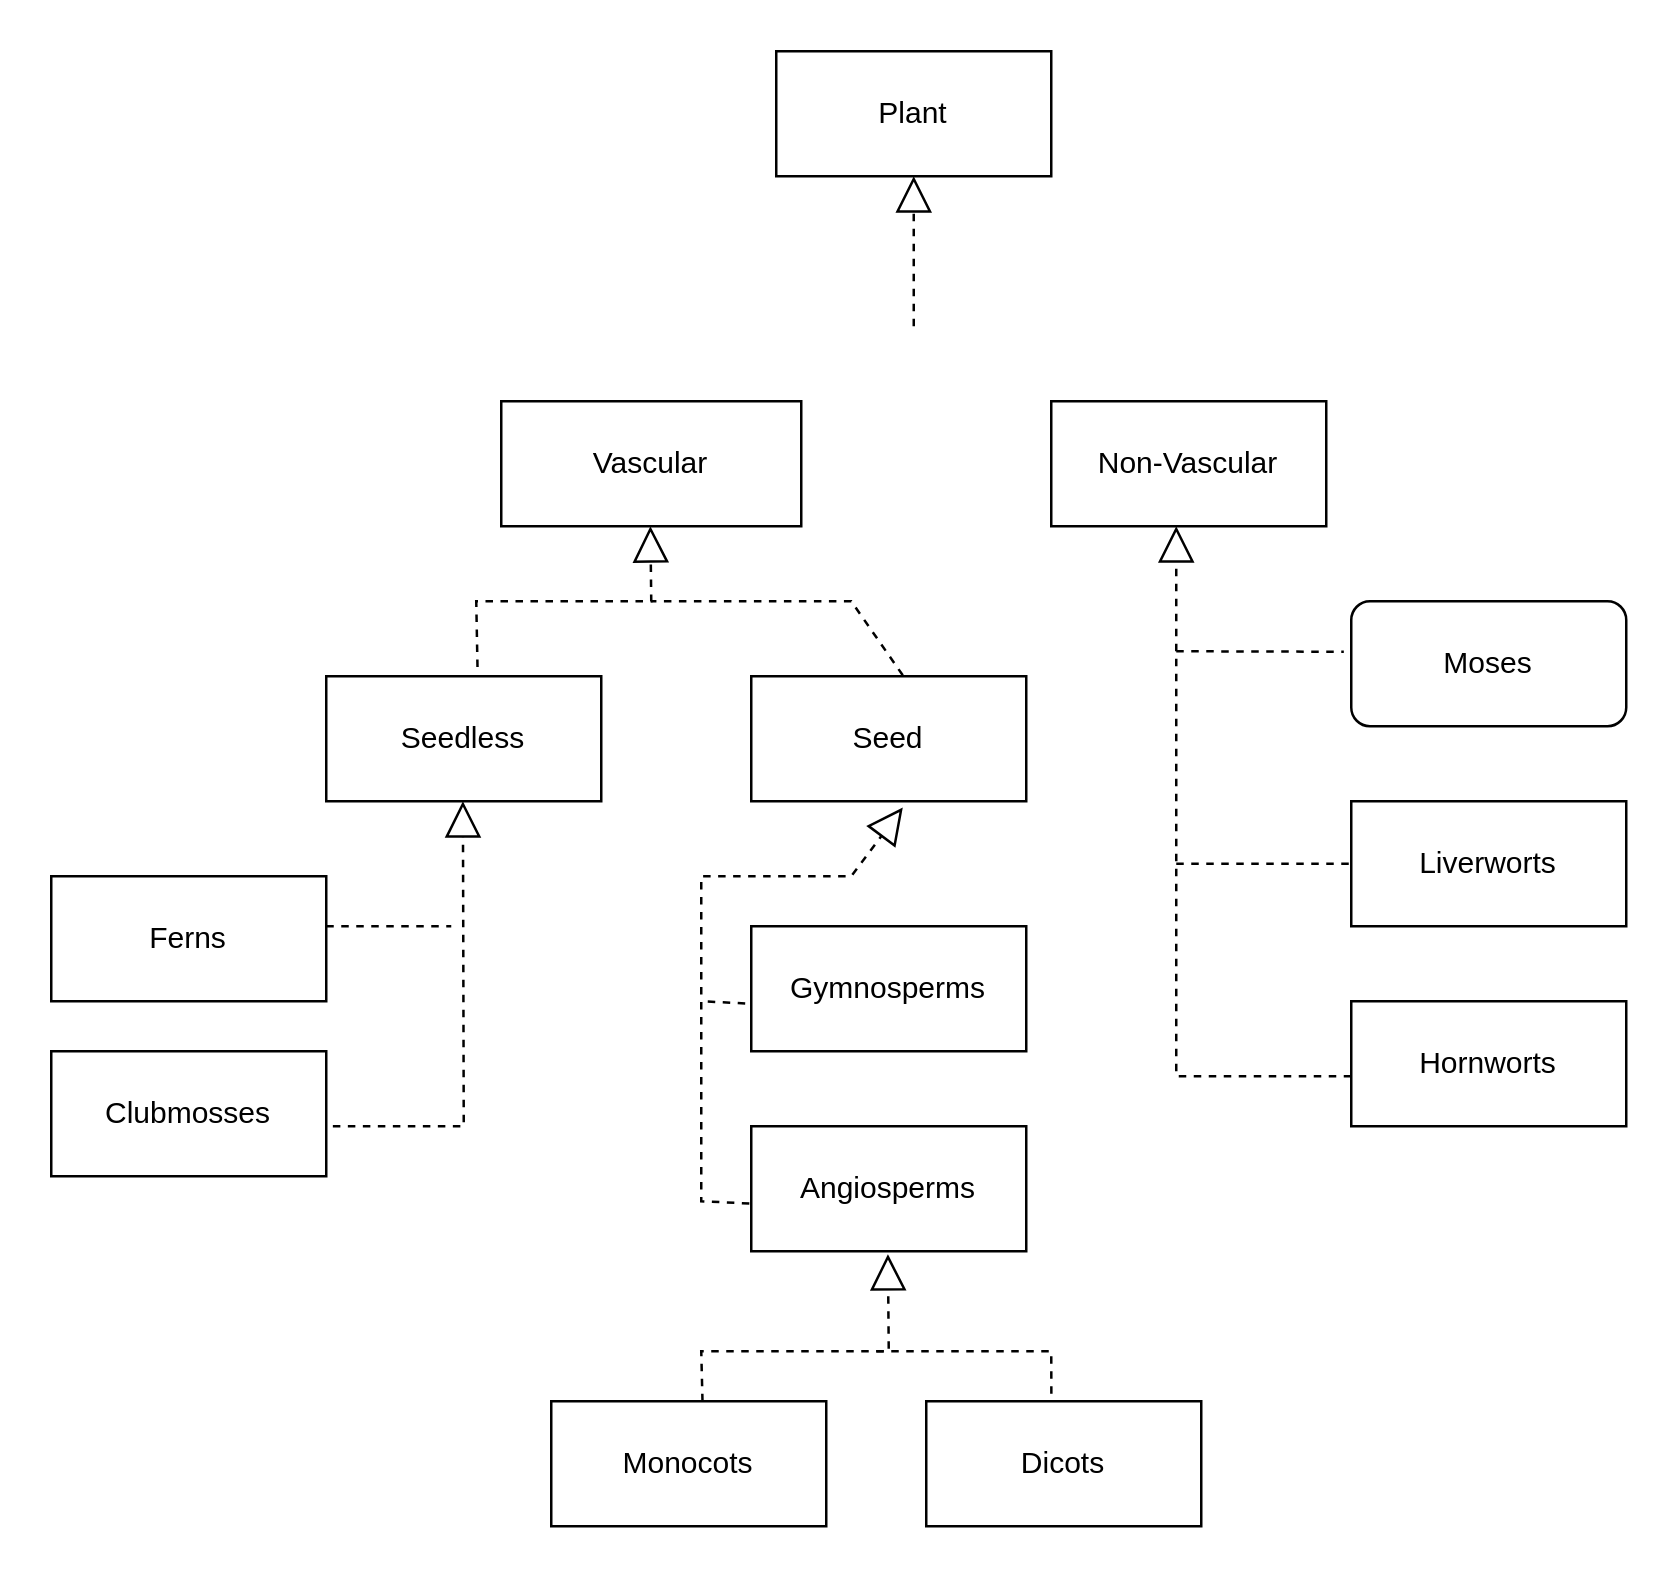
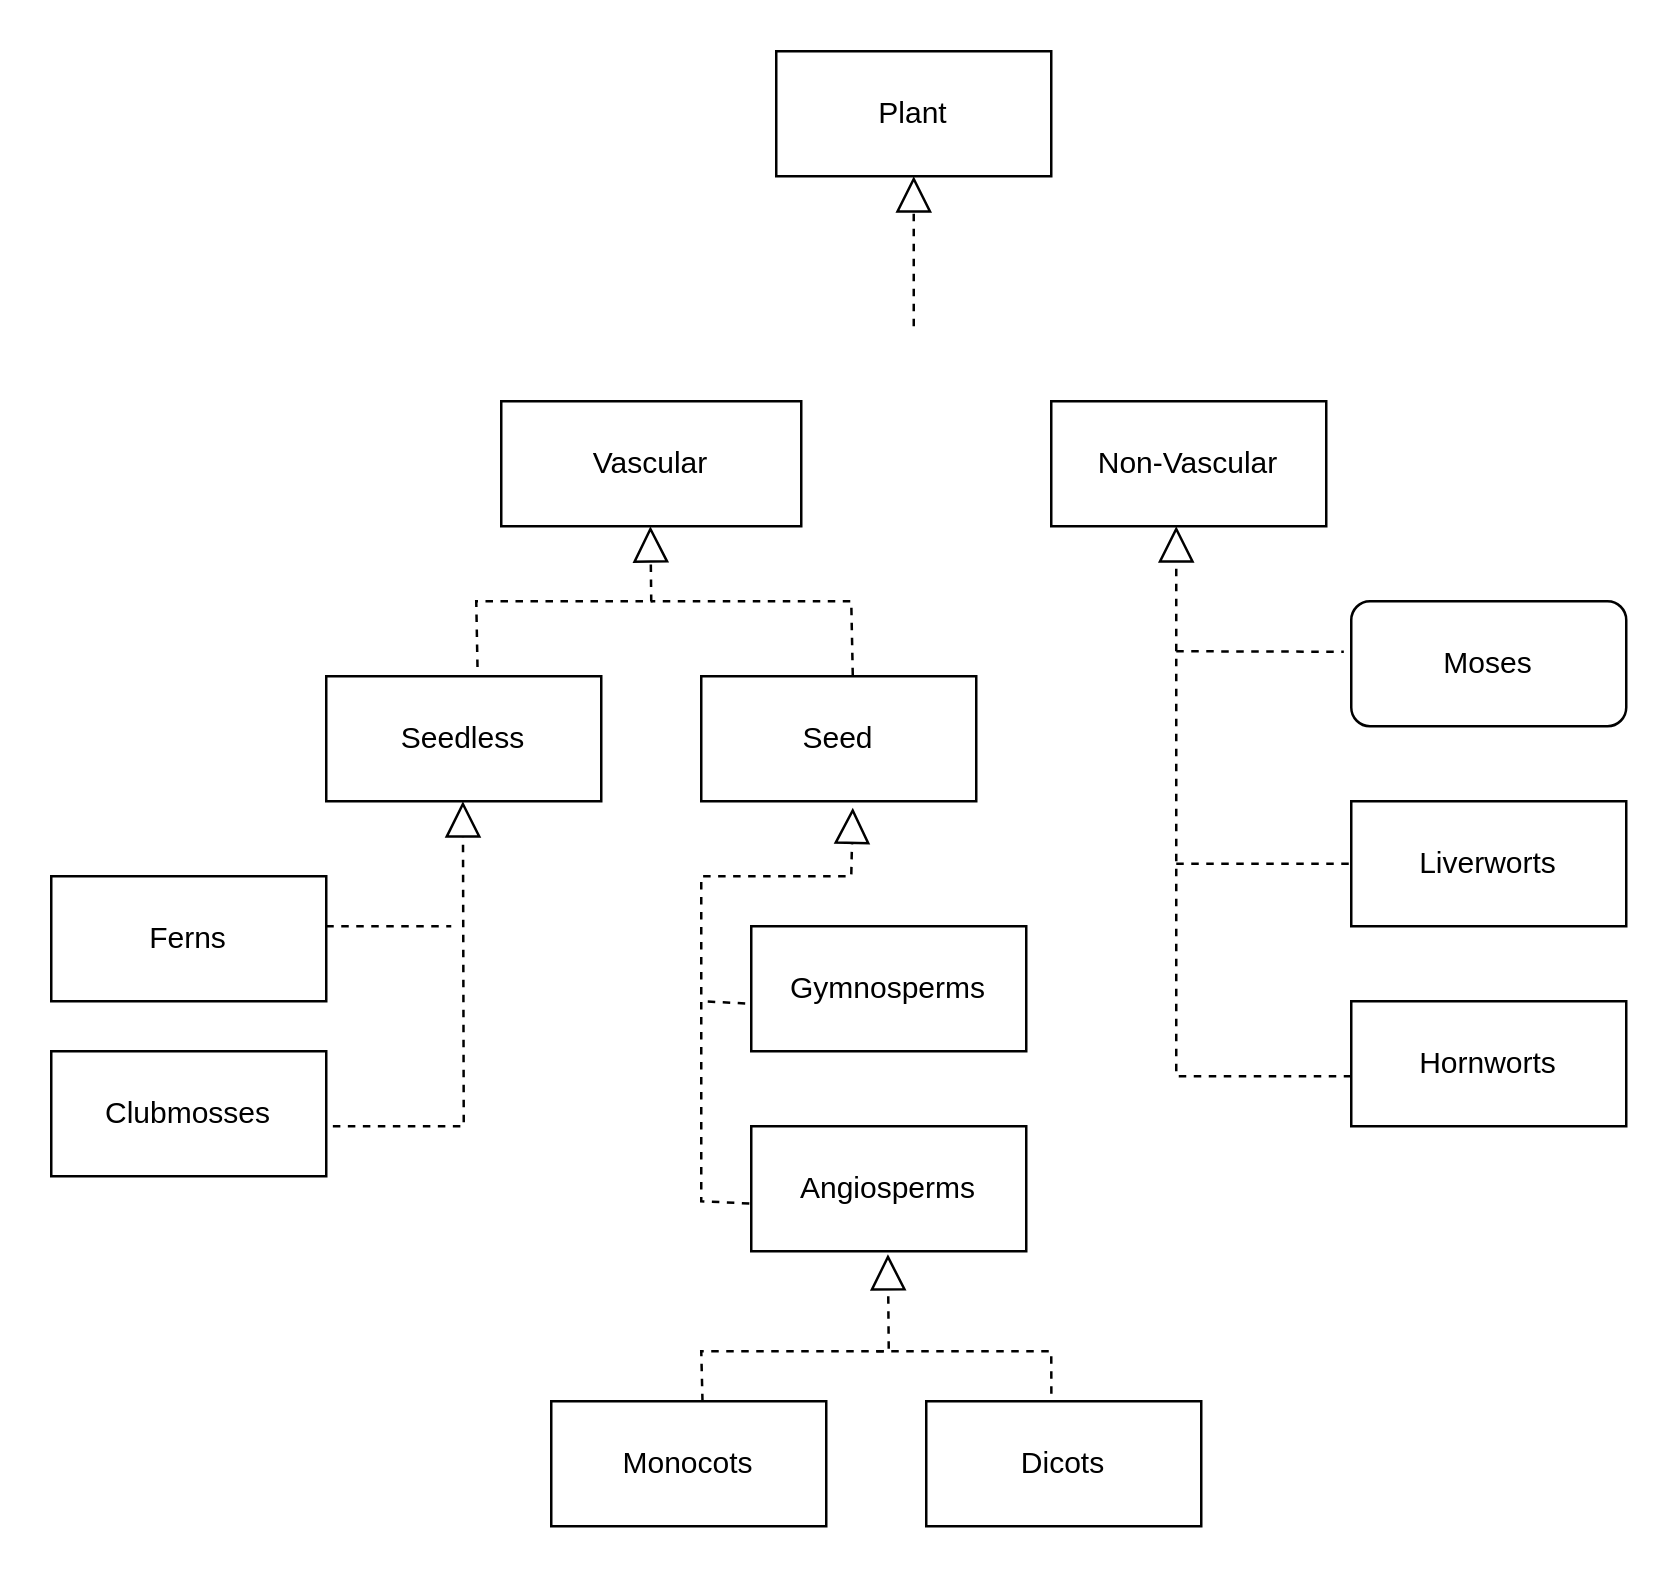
  <mxCell id="0" />
  <mxCell id="1" parent="0" />
  <mxCell id="2" value="Plant" style="html=1;whiteSpace=wrap;" vertex="1" parent="1"><mxGeometry x="310" y="20" width="110" height="50" as="geometry" /></mxCell>
  <mxCell id="3" value="Vascular" style="html=1;whiteSpace=wrap;" vertex="1" parent="1"><mxGeometry x="200" y="160" width="120" height="50" as="geometry" /></mxCell>
  <mxCell id="4" value="Non-Vascular" style="html=1;whiteSpace=wrap;" vertex="1" parent="1"><mxGeometry x="420" y="160" width="110" height="50" as="geometry" /></mxCell>
  <mxCell id="5" value="Hornworts" style="html=1;whiteSpace=wrap;" vertex="1" parent="1"><mxGeometry x="540" y="400" width="110" height="50" as="geometry" /></mxCell>
  <mxCell id="6" value="Liverworts" style="html=1;whiteSpace=wrap;" vertex="1" parent="1"><mxGeometry x="540" y="320" width="110" height="50" as="geometry" /></mxCell>
  <mxCell id="7" value="Moses" style="html=1;whiteSpace=wrap;rounded=1;" vertex="1" parent="1"><mxGeometry x="540" y="240" width="110" height="50" as="geometry" /></mxCell>
- <mxCell id="8" value="&lt;div&gt;Seed&lt;/div&gt;" style="html=1;whiteSpace=wrap;" vertex="1" parent="1"><mxGeometry x="300" y="270" width="110" height="50" as="geometry" /></mxCell>
+ <mxCell id="8" value="&lt;div&gt;Seed&lt;/div&gt;" style="html=1;whiteSpace=wrap;" vertex="1" parent="1"><mxGeometry x="280" y="270" width="110" height="50" as="geometry" /></mxCell>
  <mxCell id="9" value="Seedless" style="html=1;whiteSpace=wrap;" vertex="1" parent="1"><mxGeometry x="130" y="270" width="110" height="50" as="geometry" /></mxCell>
  <mxCell id="10" value="Clubmosses" style="html=1;whiteSpace=wrap;" vertex="1" parent="1"><mxGeometry x="20" y="420" width="110" height="50" as="geometry" /></mxCell>
  <mxCell id="11" value="Ferns" style="html=1;whiteSpace=wrap;" vertex="1" parent="1"><mxGeometry x="20" y="350" width="110" height="50" as="geometry" /></mxCell>
  <mxCell id="12" value="Gym&lt;span style=&quot;background-color: initial;&quot;&gt;nosperms&lt;/span&gt;" style="html=1;whiteSpace=wrap;" vertex="1" parent="1"><mxGeometry x="300" y="370" width="110" height="50" as="geometry" /></mxCell>
  <mxCell id="13" value="Angiosperms" style="html=1;whiteSpace=wrap;" vertex="1" parent="1"><mxGeometry x="300" y="450" width="110" height="50" as="geometry" /></mxCell>
  <mxCell id="14" value="Dicots" style="html=1;whiteSpace=wrap;" vertex="1" parent="1"><mxGeometry x="370" y="560" width="110" height="50" as="geometry" /></mxCell>
  <mxCell id="15" value="Monocots" style="html=1;whiteSpace=wrap;" vertex="1" parent="1"><mxGeometry x="220" y="560" width="110" height="50" as="geometry" /></mxCell>
  <mxCell id="16" value="" style="endArrow=block;dashed=1;endFill=0;endSize=12;html=1;rounded=0;entryX=0.5;entryY=1;entryDx=0;entryDy=0;" edge="1" parent="1" target="2"><mxGeometry width="160" relative="1" as="geometry"><mxPoint x="365" y="130" as="sourcePoint" /><mxPoint x="400" y="110" as="targetPoint" /></mxGeometry></mxCell>
  <mxCell id="17" value="" style="endArrow=none;dashed=1;html=1;rounded=0;exitX=0;exitY=0.6;exitDx=0;exitDy=0;entryX=-0.027;entryY=0.404;entryDx=0;entryDy=0;entryPerimeter=0;exitPerimeter=0;" edge="1" parent="1" source="5" target="7"><mxGeometry width="50" height="50" relative="1" as="geometry"><mxPoint x="310" y="400" as="sourcePoint" /><mxPoint x="530" y="402" as="targetPoint" /><Array as="points"><mxPoint x="470" y="430" /><mxPoint x="470" y="370" /><mxPoint x="470" y="260" /></Array></mxGeometry></mxCell>
  <mxCell id="18" value="" style="endArrow=none;dashed=1;html=1;rounded=0;entryX=0;entryY=0.5;entryDx=0;entryDy=0;" edge="1" parent="1" target="6"><mxGeometry width="50" height="50" relative="1" as="geometry"><mxPoint x="470" y="345" as="sourcePoint" /><mxPoint x="530" y="402" as="targetPoint" /><Array as="points"><mxPoint x="510" y="345" /></Array></mxGeometry></mxCell>
  <mxCell id="19" value="" style="endArrow=block;dashed=1;endFill=0;endSize=12;html=1;rounded=0;entryX=0.5;entryY=1;entryDx=0;entryDy=0;" edge="1" parent="1"><mxGeometry width="160" relative="1" as="geometry"><mxPoint x="470" y="260" as="sourcePoint" /><mxPoint x="470" y="210" as="targetPoint" /></mxGeometry></mxCell>
  <mxCell id="20" value="" style="endArrow=block;dashed=1;endFill=0;endSize=12;html=1;rounded=0;exitX=-0.007;exitY=0.618;exitDx=0;exitDy=0;exitPerimeter=0;entryX=0.551;entryY=1.051;entryDx=0;entryDy=0;entryPerimeter=0;" edge="1" parent="1" source="13" target="8"><mxGeometry width="160" relative="1" as="geometry"><mxPoint x="280" y="510" as="sourcePoint" /><mxPoint x="410" y="350" as="targetPoint" /><Array as="points"><mxPoint x="280" y="480" /><mxPoint x="280" y="350" /><mxPoint x="340" y="350" /></Array></mxGeometry></mxCell>
  <mxCell id="21" value="" style="endArrow=none;dashed=1;html=1;rounded=0;exitX=-0.022;exitY=0.618;exitDx=0;exitDy=0;exitPerimeter=0;" edge="1" parent="1" source="12"><mxGeometry width="50" height="50" relative="1" as="geometry"><mxPoint x="400" y="480" as="sourcePoint" /><mxPoint x="280" y="400" as="targetPoint" /></mxGeometry></mxCell>
  <mxCell id="22" value="" style="endArrow=block;dashed=1;endFill=0;endSize=12;html=1;rounded=0;entryX=0.5;entryY=1;entryDx=0;entryDy=0;exitX=1.024;exitY=0.6;exitDx=0;exitDy=0;exitPerimeter=0;" edge="1" parent="1" source="10"><mxGeometry width="160" relative="1" as="geometry"><mxPoint x="180" y="490" as="sourcePoint" /><mxPoint x="184.66" y="320" as="targetPoint" /><Array as="points"><mxPoint x="185" y="450" /></Array></mxGeometry></mxCell>
  <mxCell id="23" value="" style="endArrow=none;dashed=1;html=1;rounded=0;" edge="1" parent="1"><mxGeometry width="50" height="50" relative="1" as="geometry"><mxPoint x="130" y="370" as="sourcePoint" /><mxPoint x="180" y="370" as="targetPoint" /></mxGeometry></mxCell>
  <mxCell id="24" value="" style="endArrow=block;dashed=1;endFill=0;endSize=12;html=1;rounded=0;entryX=0.5;entryY=1;entryDx=0;entryDy=0;exitX=0.55;exitY=-0.023;exitDx=0;exitDy=0;exitPerimeter=0;" edge="1" parent="1"><mxGeometry width="160" relative="1" as="geometry"><mxPoint x="280.5" y="560" as="sourcePoint" /><mxPoint x="354.66" y="501.15" as="targetPoint" /><Array as="points"><mxPoint x="280" y="540" /><mxPoint x="355" y="540" /></Array></mxGeometry></mxCell>
  <mxCell id="25" value="" style="endArrow=none;dashed=1;html=1;rounded=0;entryX=0.455;entryY=-0.023;entryDx=0;entryDy=0;entryPerimeter=0;" edge="1" parent="1" target="14"><mxGeometry width="50" height="50" relative="1" as="geometry"><mxPoint x="350" y="540" as="sourcePoint" /><mxPoint x="530" y="520" as="targetPoint" /><Array as="points"><mxPoint x="420" y="540" /></Array></mxGeometry></mxCell>
  <mxCell id="26" value="" style="endArrow=block;dashed=1;endFill=0;endSize=12;html=1;rounded=0;entryX=0.5;entryY=1;entryDx=0;entryDy=0;exitX=0.55;exitY=-0.074;exitDx=0;exitDy=0;exitPerimeter=0;" edge="1" parent="1" source="9"><mxGeometry width="160" relative="1" as="geometry"><mxPoint x="70" y="240" as="sourcePoint" /><mxPoint x="259.66" y="210" as="targetPoint" /><Array as="points"><mxPoint x="190" y="240" /><mxPoint x="260" y="240" /></Array></mxGeometry></mxCell>
  <mxCell id="27" value="" style="endArrow=none;dashed=1;html=1;rounded=0;exitX=0.551;exitY=-0.008;exitDx=0;exitDy=0;exitPerimeter=0;" edge="1" parent="1" source="8"><mxGeometry width="50" height="50" relative="1" as="geometry"><mxPoint x="420" y="240" as="sourcePoint" /><mxPoint x="260" y="240" as="targetPoint" /><Array as="points"><mxPoint x="340" y="240" /></Array></mxGeometry></mxCell>
